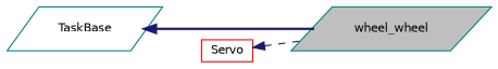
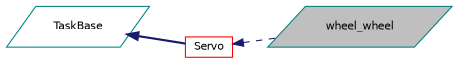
  digraph {
    rankdir=LR
    node [color=teal fillcolor=white fontname=Helvetica fontsize=10 shape=parallelogram style=filled]
    edge [color=midnightblue dir=back fontname=Helvetica fontsize=10 labelfontname=Helvetica labelfontsize=10]
    n1 [fillcolor=grey75 fontcolor=black height=0.2 label=wheel_wheel width=0.4]
    n2 [color=red height=0.2 label=Servo shape=box width=0.4]
    n3 [height=0.2 label=TaskBase width=0.4]
    n2 -> n1 [style=dashed]
-   n3 -> n1 [style=bold]
+   n3 -> n2 [style=bold]
  }
